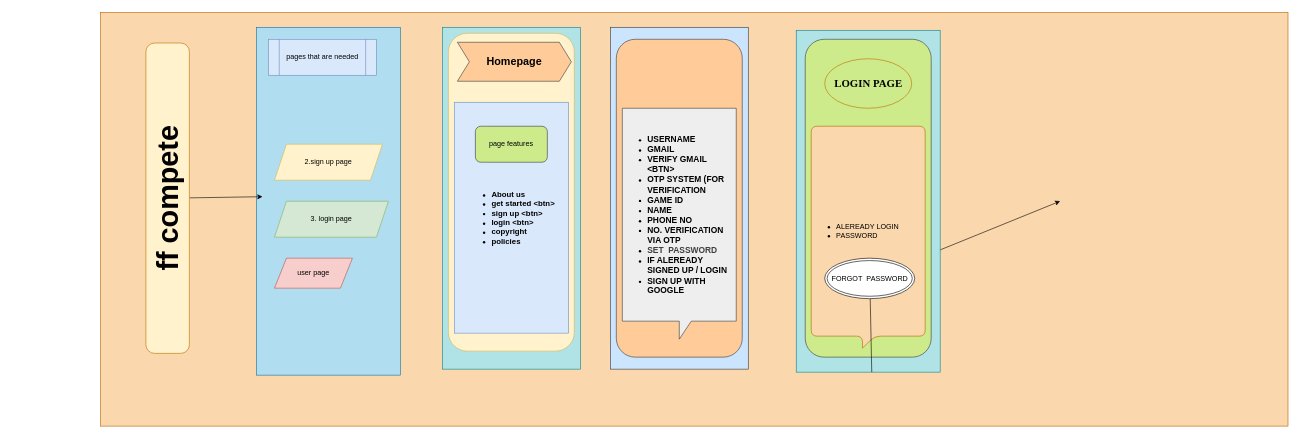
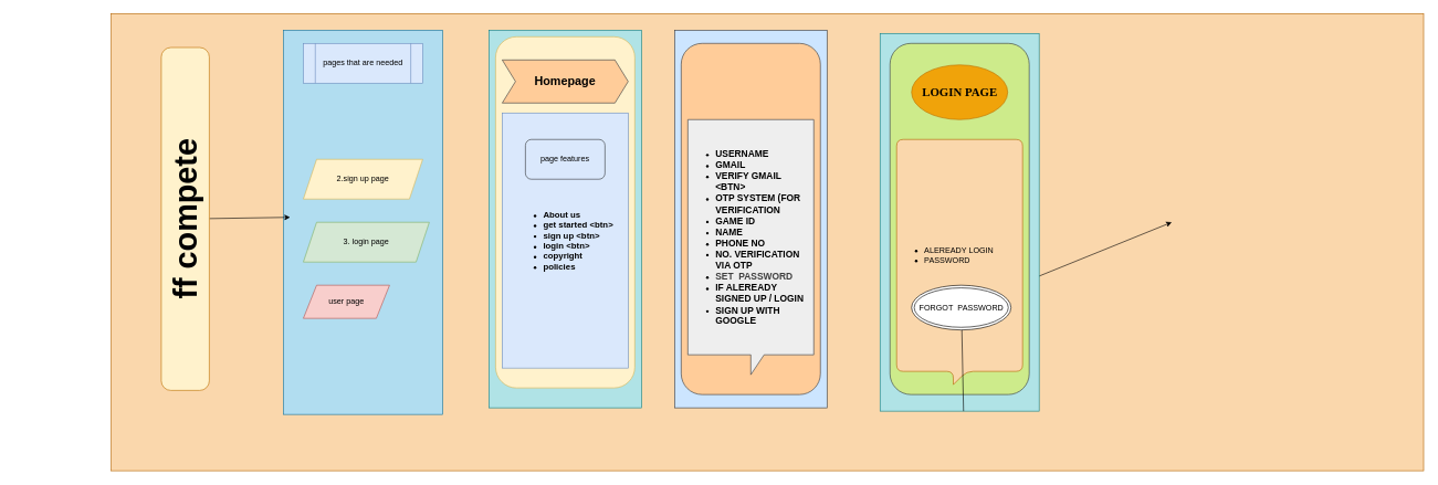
  <mxCell id="0" />
  <mxCell id="1" parent="0" />
  <mxCell id="2" value="" style="whiteSpace=wrap;html=1;movable=0;resizable=0;rotatable=0;deletable=0;editable=0;locked=1;connectable=0;fillColor=#fad7ac;strokeColor=#b46504;" vertex="1" parent="1"><mxGeometry x="167" y="20" width="1980" height="690" as="geometry" /></mxCell>
  <mxCell id="3" value="" style="whiteSpace=wrap;html=1;fillColor=#b1ddf0;strokeColor=#10739e;movable=0;resizable=0;rotatable=0;deletable=0;editable=0;locked=1;connectable=0;" vertex="1" parent="1"><mxGeometry x="427" y="45" width="240" height="580" as="geometry" /></mxCell>
  <mxCell id="4" value="user page" style="shape=parallelogram;perimeter=parallelogramPerimeter;whiteSpace=wrap;html=1;fixedSize=1;fillColor=#f8cecc;strokeColor=#b85450;movable=0;resizable=0;rotatable=0;deletable=0;editable=0;locked=1;connectable=0;" vertex="1" parent="1"><mxGeometry x="457" y="430" width="130" height="50" as="geometry" /></mxCell>
  <mxCell id="5" value="3. login page" style="shape=parallelogram;perimeter=parallelogramPerimeter;whiteSpace=wrap;html=1;fixedSize=1;fillColor=#d5e8d4;strokeColor=#82b366;movable=0;resizable=0;rotatable=0;deletable=0;editable=0;locked=1;connectable=0;" vertex="1" parent="1"><mxGeometry x="457" y="335" width="190" height="60" as="geometry" /></mxCell>
  <mxCell id="6" value="2.sign up page" style="shape=parallelogram;perimeter=parallelogramPerimeter;whiteSpace=wrap;html=1;fixedSize=1;fillColor=#fff2cc;strokeColor=#d6b656;movable=0;resizable=0;rotatable=0;deletable=0;editable=0;locked=1;connectable=0;" vertex="1" parent="1"><mxGeometry x="457" y="240" width="180" height="60" as="geometry" /></mxCell>
- <mxCell id="7" value="pages that are needed" style="shape=process;whiteSpace=wrap;html=1;backgroundOutline=1;fillColor=#dae8fc;strokeColor=#6c8ebf;movable=0;resizable=0;rotatable=0;deletable=0;editable=0;locked=1;connectable=0;" vertex="1" parent="1"><mxGeometry x="447" y="65" width="180" height="60" as="geometry" /></mxCell>
+ <mxCell id="7" value="pages that are needed" style="shape=process;whiteSpace=wrap;html=1;backgroundOutline=1;fillColor=#dae8fc;strokeColor=#6c8ebf;movable=0;resizable=0;rotatable=0;deletable=0;editable=0;locked=1;connectable=0;" vertex="1" parent="1"><mxGeometry x="457" y="65" width="180" height="60" as="geometry" /></mxCell>
  <mxCell id="8" value="" style="whiteSpace=wrap;html=1;fillColor=#b0e3e6;strokeColor=#0e8088;movable=0;resizable=0;rotatable=0;deletable=0;editable=0;locked=1;connectable=0;" vertex="1" parent="1"><mxGeometry x="737" y="45" width="230" height="570" as="geometry" /></mxCell>
  <mxCell id="9" value="" style="rounded=1;whiteSpace=wrap;html=1;fillColor=#fff2cc;strokeColor=#d6b656;movable=0;resizable=0;rotatable=0;deletable=0;editable=0;locked=1;connectable=0;" vertex="1" parent="1"><mxGeometry x="747" y="55" width="210" height="530" as="geometry" /></mxCell>
- <mxCell id="10" value="&lt;h2&gt;Homepage&lt;/h2&gt;" style="shape=step;perimeter=stepPerimeter;whiteSpace=wrap;html=1;fixedSize=1;fillColor=#ffcc99;strokeColor=#36393d;" vertex="1" parent="1"><mxGeometry x="762" y="70" width="190" height="65" as="geometry" /></mxCell>
+ <mxCell id="10" value="&lt;h2&gt;Homepage&lt;/h2&gt;" style="shape=step;perimeter=stepPerimeter;whiteSpace=wrap;html=1;fixedSize=1;fillColor=#ffcc99;strokeColor=#36393d;" vertex="1" parent="1"><mxGeometry x="757" y="90" width="190" height="65" as="geometry" /></mxCell>
  <mxCell id="11" value="&lt;ul&gt;&lt;li style=&quot;text-align: left;&quot;&gt;&lt;font style=&quot;font-size: 13px;&quot;&gt;&lt;b&gt;About us&amp;nbsp;&lt;/b&gt;&lt;/font&gt;&lt;/li&gt;&lt;li style=&quot;text-align: justify;&quot;&gt;&lt;font style=&quot;font-size: 13px;&quot;&gt;&lt;b&gt;get started &amp;lt;btn&amp;gt;&lt;/b&gt;&lt;/font&gt;&lt;/li&gt;&lt;li style=&quot;text-align: justify;&quot;&gt;&lt;font style=&quot;font-size: 13px;&quot;&gt;&lt;b&gt;sign up &amp;lt;btn&amp;gt;&lt;/b&gt;&lt;/font&gt;&lt;/li&gt;&lt;li style=&quot;text-align: justify;&quot;&gt;&lt;font style=&quot;font-size: 13px;&quot;&gt;&lt;b&gt;login &amp;lt;btn&amp;gt;&lt;/b&gt;&lt;/font&gt;&lt;/li&gt;&lt;li style=&quot;text-align: justify;&quot;&gt;&lt;font style=&quot;font-size: 13px;&quot;&gt;&lt;b&gt;copyright&amp;nbsp;&lt;/b&gt;&lt;/font&gt;&lt;/li&gt;&lt;li style=&quot;text-align: justify;&quot;&gt;&lt;font style=&quot;font-size: 13px;&quot;&gt;&lt;b&gt;policies&lt;/b&gt;&lt;/font&gt;&lt;/li&gt;&lt;/ul&gt;" style="rounded=0;whiteSpace=wrap;html=1;fillColor=#dae8fc;strokeColor=#6c8ebf;movable=0;resizable=0;rotatable=0;deletable=0;editable=0;locked=1;connectable=0;" vertex="1" parent="1"><mxGeometry x="757" y="170" width="190" height="385" as="geometry" /></mxCell>
- <mxCell id="12" value="page features" style="rounded=1;whiteSpace=wrap;html=1;movable=0;resizable=0;rotatable=0;deletable=0;editable=0;locked=1;connectable=0;fillColor=#cdeb8b;strokeColor=#36393d;" vertex="1" parent="1"><mxGeometry x="792" y="210" width="120" height="60" as="geometry" /></mxCell>
+ <mxCell id="12" value="page features" style="rounded=1;whiteSpace=wrap;html=1;movable=0;resizable=0;rotatable=0;deletable=0;editable=0;locked=1;connectable=0;fillColor=#dae8fc;strokeColor=#36393d;" vertex="1" parent="1"><mxGeometry x="792" y="210" width="120" height="60" as="geometry" /></mxCell>
  <mxCell id="13" style="edgeStyle=none;html=1;" edge="1" parent="1" source="14"><mxGeometry relative="1" as="geometry"><mxPoint x="437" y="327.5" as="targetPoint" /></mxGeometry></mxCell>
  <mxCell id="14" value="&lt;h1&gt;ff compete&lt;/h1&gt;" style="rounded=1;whiteSpace=wrap;html=1;arcSize=20;rotation=-90;fontSize=24;fillColor=#fff2cc;fontColor=#000000;strokeColor=#BD7000;movable=0;resizable=0;rotatable=0;deletable=0;editable=0;locked=1;connectable=0;" vertex="1" parent="1"><mxGeometry x="20.13" y="293.75" width="517.5" height="72.5" as="geometry" /></mxCell>
  <mxCell id="15" value="" style="whiteSpace=wrap;html=1;movable=0;resizable=0;rotatable=0;deletable=0;editable=0;locked=1;connectable=0;fillColor=#cce5ff;strokeColor=#36393d;" vertex="1" parent="1"><mxGeometry x="1017" y="45" width="230" height="570" as="geometry" /></mxCell>
  <mxCell id="16" value="" style="rounded=1;whiteSpace=wrap;html=1;movable=0;resizable=0;rotatable=0;deletable=0;editable=0;locked=1;connectable=0;fillColor=#ffcc99;strokeColor=#36393d;" vertex="1" parent="1"><mxGeometry x="1027" y="65" width="210" height="530" as="geometry" /></mxCell>
  <mxCell id="17" value="&lt;ul&gt;&lt;li&gt;&lt;span style=&quot;font-size: 14.04px;&quot;&gt;&lt;b&gt;USERNAME&lt;/b&gt;&lt;/span&gt;&lt;/li&gt;&lt;li&gt;&lt;span style=&quot;font-size: 14.04px;&quot;&gt;&lt;b&gt;GMAIL&amp;nbsp;&lt;/b&gt;&lt;/span&gt;&lt;/li&gt;&lt;li&gt;&lt;span style=&quot;font-size: 14.04px;&quot;&gt;&lt;b&gt;VERIFY GMAIL &amp;lt;BTN&amp;gt;&lt;/b&gt;&lt;/span&gt;&lt;/li&gt;&lt;li&gt;&lt;span style=&quot;font-size: 14.04px;&quot;&gt;&lt;b&gt;OTP SYSTEM (FOR VERIFICATION&lt;/b&gt;&lt;/span&gt;&lt;b style=&quot;color: rgb(63, 63, 63); background-color: transparent; font-size: 14.04px;&quot;&gt;&amp;nbsp;&lt;/b&gt;&lt;/li&gt;&lt;li&gt;&lt;span style=&quot;font-size: 14.04px;&quot;&gt;&lt;b&gt;GAME ID&lt;/b&gt;&lt;/span&gt;&lt;/li&gt;&lt;li&gt;&lt;span style=&quot;font-size: 14.04px;&quot;&gt;&lt;b&gt;NAME&lt;/b&gt;&lt;/span&gt;&lt;/li&gt;&lt;li&gt;&lt;span style=&quot;font-size: 14.04px;&quot;&gt;&lt;b&gt;PHONE NO&amp;nbsp;&lt;/b&gt;&lt;/span&gt;&lt;/li&gt;&lt;li&gt;&lt;span style=&quot;font-size: 14.04px;&quot;&gt;&lt;b&gt;NO. VERIFICATION VIA OTP&lt;/b&gt;&lt;/span&gt;&lt;/li&gt;&lt;li&gt;&lt;b style=&quot;color: rgb(63, 63, 63); font-size: 14.04px; background-color: transparent;&quot;&gt;SET&amp;nbsp; PASSWORD&lt;/b&gt;&lt;/li&gt;&lt;li&gt;&lt;span style=&quot;font-size: 14.04px;&quot;&gt;&lt;b&gt;IF ALEREADY SIGNED UP / LOGIN&lt;/b&gt;&lt;/span&gt;&lt;/li&gt;&lt;li&gt;&lt;span style=&quot;font-size: 14.04px;&quot;&gt;&lt;b&gt;SIGN UP WITH GOOGLE&lt;/b&gt;&lt;/span&gt;&lt;/li&gt;&lt;/ul&gt;" style="shape=callout;whiteSpace=wrap;html=1;perimeter=calloutPerimeter;movable=1;resizable=1;rotatable=1;deletable=1;editable=1;locked=0;connectable=1;fillColor=#eeeeee;strokeColor=#36393d;align=left;" vertex="1" parent="1"><mxGeometry x="1037" y="180" width="190" height="385" as="geometry" /></mxCell>
  <mxCell id="18" style="edgeStyle=none;html=1;fontFamily=Helvetica;fontSize=12;fontColor=default;" edge="1" parent="1" source="24"><mxGeometry relative="1" as="geometry"><mxPoint x="1767" y="335" as="targetPoint" /></mxGeometry></mxCell>
  <mxCell id="19" value="" style="rounded=0;whiteSpace=wrap;html=1;strokeColor=#0e8088;align=center;verticalAlign=middle;fontFamily=Helvetica;fontSize=12;fontColor=default;fillColor=#b0e3e6;movable=0;resizable=0;rotatable=0;deletable=0;editable=0;locked=1;connectable=0;" vertex="1" parent="1"><mxGeometry x="1327" y="50" width="240" height="570" as="geometry" /></mxCell>
  <mxCell id="20" value="" style="rounded=1;whiteSpace=wrap;html=1;align=center;verticalAlign=middle;fontFamily=Helvetica;fontSize=12;fillColor=#cdeb8b;strokeColor=#36393d;" vertex="1" parent="1"><mxGeometry x="1342" y="65" width="210" height="530" as="geometry" /></mxCell>
  <mxCell id="21" value="&lt;ul&gt;&lt;li&gt;ALEREADY LOGIN&lt;/li&gt;&lt;li&gt;PASSWORD&lt;/li&gt;&lt;/ul&gt;" style="shape=callout;whiteSpace=wrap;html=1;perimeter=calloutPerimeter;rounded=1;strokeColor=#b46504;align=left;verticalAlign=middle;fontFamily=Helvetica;fontSize=12;fillColor=#fad7ac;size=20;position=0.45;position2=0.45;" vertex="1" parent="1"><mxGeometry x="1352" y="210" width="190" height="370" as="geometry" /></mxCell>
- <mxCell id="22" value="&lt;h2&gt;&lt;font face=&quot;Comic Sans MS&quot;&gt;LOGIN PAGE&lt;/font&gt;&lt;/h2&gt;" style="ellipse;whiteSpace=wrap;html=1;rounded=1;strokeColor=#BD7000;align=center;verticalAlign=middle;fontFamily=Helvetica;fontSize=12;fillColor=#cdeb8b;fontColor=#000000;" vertex="1" parent="1"><mxGeometry x="1374.5" y="97.5" width="145" height="82.5" as="geometry" /></mxCell>
+ <mxCell id="22" value="&lt;h2&gt;&lt;font face=&quot;Comic Sans MS&quot;&gt;LOGIN PAGE&lt;/font&gt;&lt;/h2&gt;" style="ellipse;whiteSpace=wrap;html=1;rounded=1;strokeColor=#BD7000;align=center;verticalAlign=middle;fontFamily=Helvetica;fontSize=12;fillColor=#f0a30a;fontColor=#000000;" vertex="1" parent="1"><mxGeometry x="1374.5" y="97.5" width="145" height="82.5" as="geometry" /></mxCell>
  <mxCell id="23" value="" style="edgeStyle=none;html=1;fontFamily=Helvetica;fontSize=12;fontColor=default;" edge="1" parent="1" source="19" target="24"><mxGeometry relative="1" as="geometry"><mxPoint x="1767" y="335" as="targetPoint" /><mxPoint x="1567" y="335" as="sourcePoint" /></mxGeometry></mxCell>
  <mxCell id="24" value="FORGOT&amp;nbsp; PASSWORD" style="ellipse;shape=doubleEllipse;whiteSpace=wrap;html=1;rounded=1;strokeColor=default;align=center;verticalAlign=middle;fontFamily=Helvetica;fontSize=12;fontColor=default;fillColor=default;" vertex="1" parent="1"><mxGeometry x="1374.5" y="430" width="150" height="67.5" as="geometry" /></mxCell>
